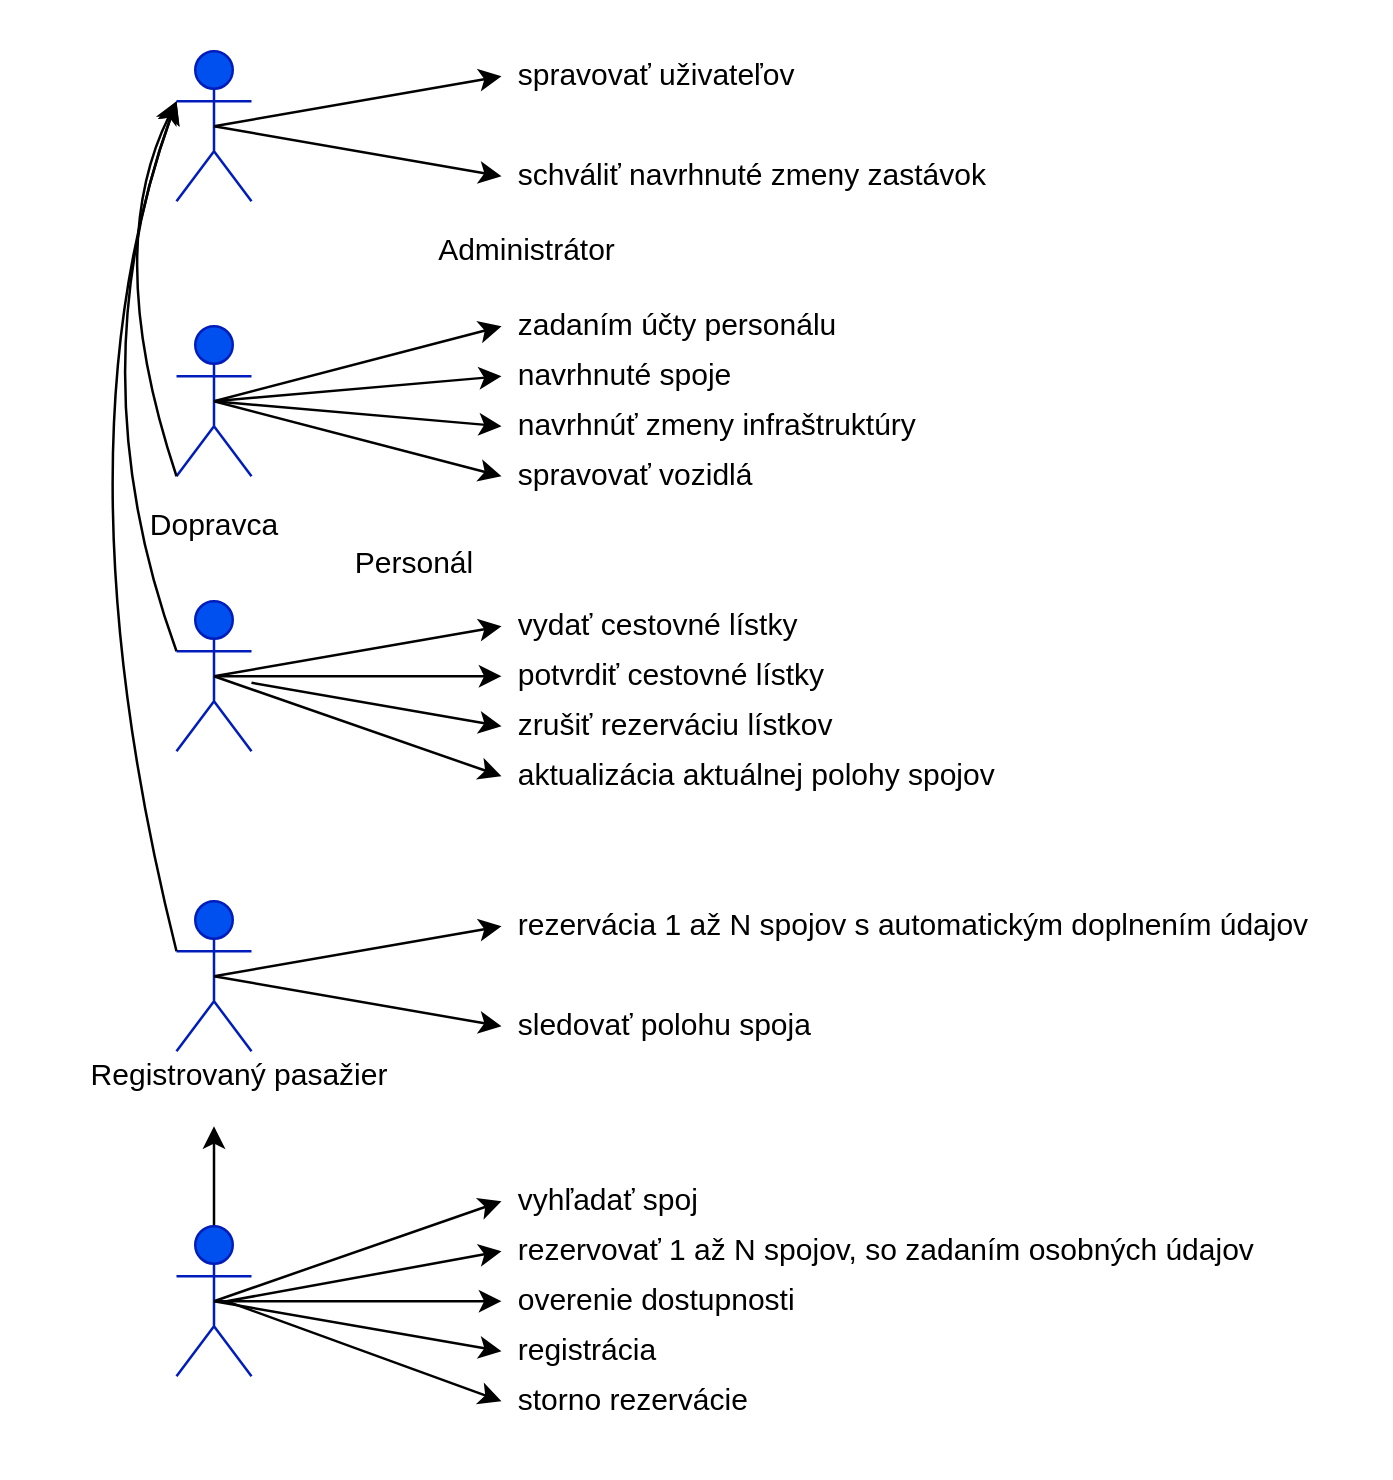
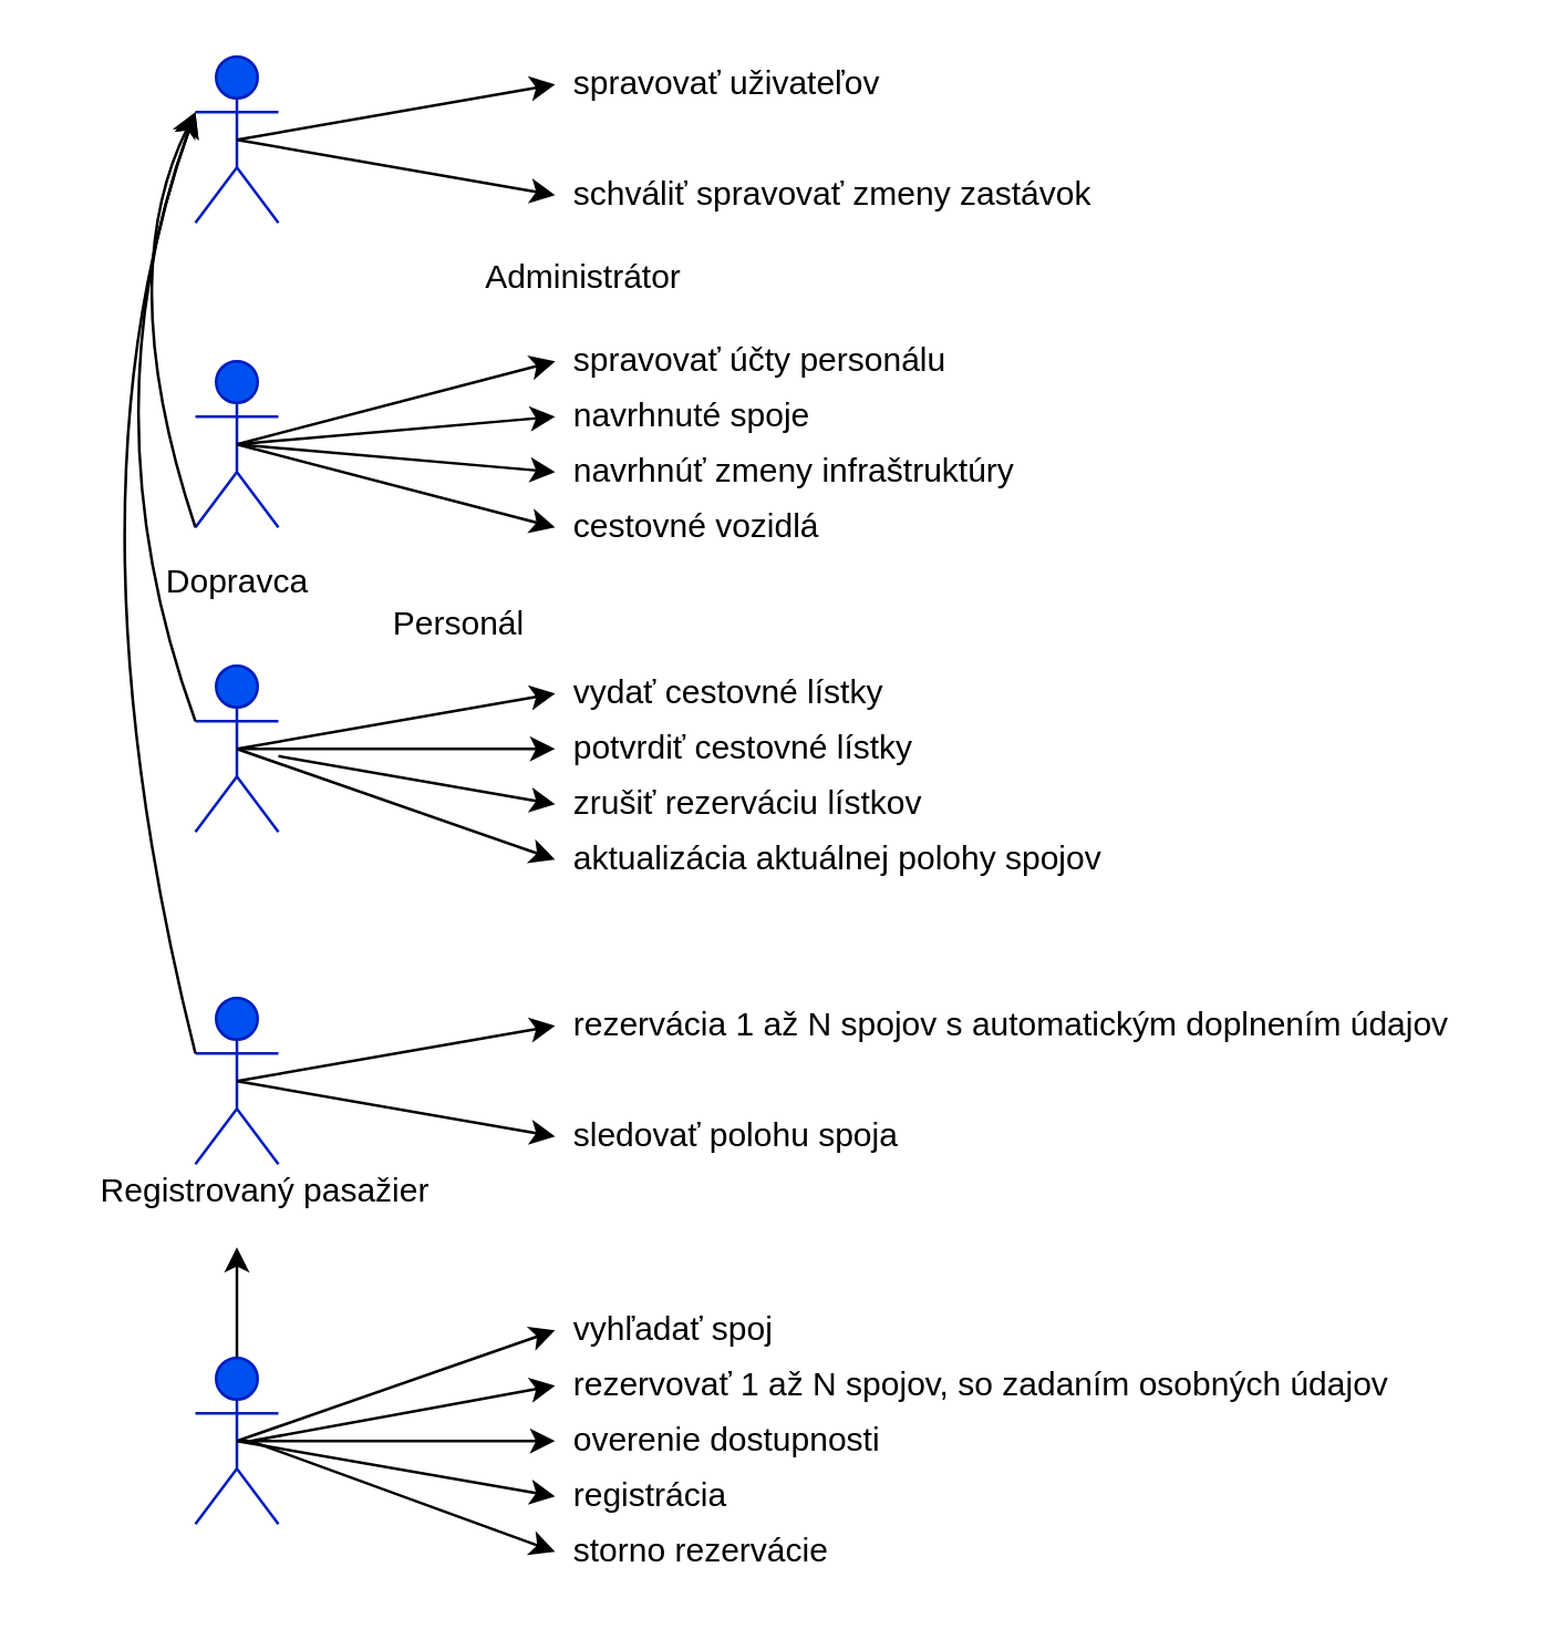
  <mxCell id="0" />
  <mxCell id="1" parent="0" />
  <mxCell id="2" value="&amp;nbsp; &amp;nbsp; &amp;nbsp;administrator" style="shape=umlActor;verticalLabelPosition=bottom;verticalAlign=top;html=1;outlineConnect=0;fillColor=#0050ef;strokeColor=#001DBC;fontColor=#ffffff;" parent="1" vertex="1"><mxGeometry x="70" y="20" width="30" height="60" as="geometry" /></mxCell>
  <mxCell id="3" value="&amp;nbsp; &amp;nbsp; dopravca" style="shape=umlActor;verticalLabelPosition=bottom;verticalAlign=top;html=1;outlineConnect=0;fillColor=#0050ef;strokeColor=#001DBC;fontColor=#ffffff;" parent="1" vertex="1"><mxGeometry x="70" y="130" width="30" height="60" as="geometry" /></mxCell>
  <mxCell id="4" value="&amp;nbsp; &amp;nbsp; personal" style="shape=umlActor;verticalLabelPosition=bottom;verticalAlign=top;html=1;outlineConnect=0;fillColor=#0050ef;strokeColor=#001DBC;fontColor=#ffffff;" parent="1" vertex="1"><mxGeometry x="70" y="240" width="30" height="60" as="geometry" /></mxCell>
  <mxCell id="5" value="&amp;nbsp; &amp;nbsp; aktuálnej" style="shape=umlActor;verticalLabelPosition=bottom;verticalAlign=top;html=1;outlineConnect=0;fillColor=#0050ef;strokeColor=#001DBC;fontColor=#ffffff;" parent="1" vertex="1"><mxGeometry x="70" y="360" width="30" height="60" as="geometry" /></mxCell>
  <mxCell id="6" style="edgeStyle=orthogonalEdgeStyle;rounded=0;orthogonalLoop=1;jettySize=auto;html=1;" parent="1" source="7" edge="1"><mxGeometry relative="1" as="geometry"><mxPoint x="85" y="450" as="targetPoint" /></mxGeometry></mxCell>
  <mxCell id="7" value="neregistrovaný užívateľ" style="shape=umlActor;verticalLabelPosition=bottom;verticalAlign=top;html=1;outlineConnect=0;fillColor=#0050ef;strokeColor=#001DBC;fontColor=#ffffff;" parent="1" vertex="1"><mxGeometry x="70" y="490" width="30" height="60" as="geometry" /></mxCell>
  <mxCell id="8" value="" style="endArrow=classic;html=1;exitX=0.5;exitY=0.5;exitDx=0;exitDy=0;exitPerimeter=0;" parent="1" source="7" edge="1"><mxGeometry width="50" height="50" relative="1" as="geometry"><mxPoint x="150" y="530" as="sourcePoint" /><mxPoint x="200" y="480" as="targetPoint" /></mxGeometry></mxCell>
  <mxCell id="9" value="&lt;div&gt;&lt;span&gt;vyhľadať spoj&lt;/span&gt;&lt;span style=&quot;white-space: pre&quot;&gt;&#09;&lt;/span&gt;&lt;/div&gt;" style="text;html=1;align=left;verticalAlign=middle;resizable=0;points=[];autosize=1;strokeColor=none;" parent="1" vertex="1"><mxGeometry x="205" y="470" width="100" height="20" as="geometry" /></mxCell>
  <mxCell id="10" value="" style="endArrow=classic;html=1;" parent="1" edge="1"><mxGeometry width="50" height="50" relative="1" as="geometry"><mxPoint x="90" y="520" as="sourcePoint" /><mxPoint x="200" y="500" as="targetPoint" /></mxGeometry></mxCell>
  <mxCell id="11" value="rezervovať 1 až N spojov, so zadaním osobných údajov" style="text;html=1;align=left;verticalAlign=middle;resizable=0;points=[];autosize=1;strokeColor=none;" parent="1" vertex="1"><mxGeometry x="205" y="490" width="310" height="20" as="geometry" /></mxCell>
  <mxCell id="12" value="" style="endArrow=classic;html=1;exitX=0.5;exitY=0.5;exitDx=0;exitDy=0;exitPerimeter=0;" parent="1" source="7" edge="1"><mxGeometry width="50" height="50" relative="1" as="geometry"><mxPoint x="190" y="590" as="sourcePoint" /><mxPoint x="200" y="520" as="targetPoint" /></mxGeometry></mxCell>
  <mxCell id="13" value="overenie dostupnosti" style="text;html=1;align=left;verticalAlign=middle;resizable=0;points=[];autosize=1;strokeColor=none;" parent="1" vertex="1"><mxGeometry x="205" y="510" width="130" height="20" as="geometry" /></mxCell>
  <mxCell id="14" value="" style="endArrow=classic;html=1;exitX=0.5;exitY=0.5;exitDx=0;exitDy=0;exitPerimeter=0;" parent="1" source="7" edge="1"><mxGeometry width="50" height="50" relative="1" as="geometry"><mxPoint x="230" y="600" as="sourcePoint" /><mxPoint x="200" y="540" as="targetPoint" /></mxGeometry></mxCell>
  <mxCell id="15" value="registrácia" style="text;html=1;align=left;verticalAlign=middle;resizable=0;points=[];autosize=1;strokeColor=none;" parent="1" vertex="1"><mxGeometry x="205" y="530" width="70" height="20" as="geometry" /></mxCell>
  <mxCell id="16" value="" style="endArrow=classic;html=1;exitX=0.5;exitY=0.5;exitDx=0;exitDy=0;exitPerimeter=0;" parent="1" source="5" edge="1"><mxGeometry width="50" height="50" relative="1" as="geometry"><mxPoint x="160" y="420" as="sourcePoint" /><mxPoint x="200" y="370" as="targetPoint" /></mxGeometry></mxCell>
  <mxCell id="17" value="rezervácia 1 až N spojov s automatickým doplnením údajov" style="text;html=1;align=left;verticalAlign=middle;resizable=0;points=[];autosize=1;strokeColor=none;" parent="1" vertex="1"><mxGeometry x="205" y="360" width="330" height="20" as="geometry" /></mxCell>
  <mxCell id="18" value="" style="endArrow=classic;html=1;exitX=0.5;exitY=0.5;exitDx=0;exitDy=0;exitPerimeter=0;" parent="1" source="5" edge="1"><mxGeometry width="50" height="50" relative="1" as="geometry"><mxPoint x="130" y="440" as="sourcePoint" /><mxPoint x="200" y="410" as="targetPoint" /></mxGeometry></mxCell>
  <mxCell id="19" value="sledovať polohu spoja" style="text;html=1;align=left;verticalAlign=middle;resizable=0;points=[];autosize=1;strokeColor=none;" parent="1" vertex="1"><mxGeometry x="205" y="400" width="130" height="20" as="geometry" /></mxCell>
  <mxCell id="20" value="" style="endArrow=classic;html=1;exitX=0.5;exitY=0.5;exitDx=0;exitDy=0;exitPerimeter=0;" parent="1" source="4" edge="1"><mxGeometry width="50" height="50" relative="1" as="geometry"><mxPoint x="140" y="300" as="sourcePoint" /><mxPoint x="200" y="250" as="targetPoint" /></mxGeometry></mxCell>
  <mxCell id="21" value="vydať cestovné lístky" style="text;html=1;align=left;verticalAlign=middle;resizable=0;points=[];autosize=1;strokeColor=none;" parent="1" vertex="1"><mxGeometry x="205" y="240" width="130" height="20" as="geometry" /></mxCell>
  <mxCell id="22" value="" style="endArrow=classic;html=1;exitX=0.5;exitY=0.5;exitDx=0;exitDy=0;exitPerimeter=0;" parent="1" source="4" edge="1"><mxGeometry width="50" height="50" relative="1" as="geometry"><mxPoint x="130" y="320" as="sourcePoint" /><mxPoint x="200" y="270" as="targetPoint" /></mxGeometry></mxCell>
  <mxCell id="23" value="potvrdiť cestovné lístky" style="text;html=1;align=left;verticalAlign=middle;resizable=0;points=[];autosize=1;strokeColor=none;" parent="1" vertex="1"><mxGeometry x="205" y="260" width="140" height="20" as="geometry" /></mxCell>
  <mxCell id="24" value="" style="endArrow=classic;html=1;" parent="1" source="4" edge="1"><mxGeometry width="50" height="50" relative="1" as="geometry"><mxPoint x="140" y="330" as="sourcePoint" /><mxPoint x="200" y="290" as="targetPoint" /></mxGeometry></mxCell>
  <mxCell id="25" value="zrušiť rezerváciu lístkov" style="text;html=1;align=left;verticalAlign=middle;resizable=0;points=[];autosize=1;strokeColor=none;" parent="1" vertex="1"><mxGeometry x="205" y="280" width="140" height="20" as="geometry" /></mxCell>
  <mxCell id="26" value="navrhnuté spoje" style="text;html=1;align=left;verticalAlign=middle;resizable=0;points=[];autosize=1;strokeColor=none;" parent="1" vertex="1"><mxGeometry x="205" y="140" width="100" height="20" as="geometry" /></mxCell>
  <mxCell id="27" value="" style="endArrow=classic;html=1;exitX=0.5;exitY=0.5;exitDx=0;exitDy=0;exitPerimeter=0;" parent="1" source="3" edge="1"><mxGeometry width="50" height="50" relative="1" as="geometry"><mxPoint x="100" y="210" as="sourcePoint" /><mxPoint x="200" y="130" as="targetPoint" /></mxGeometry></mxCell>
- <mxCell id="28" value="zadaním účty personálu" style="text;html=1;align=left;verticalAlign=middle;resizable=0;points=[];autosize=1;strokeColor=none;" parent="1" vertex="1"><mxGeometry x="205" y="120" width="150" height="20" as="geometry" /></mxCell>
+ <mxCell id="28" value="spravovať účty personálu" style="text;html=1;align=left;verticalAlign=middle;resizable=0;points=[];autosize=1;strokeColor=none;" parent="1" vertex="1"><mxGeometry x="205" y="120" width="150" height="20" as="geometry" /></mxCell>
  <mxCell id="29" value="" style="endArrow=classic;html=1;exitX=0.5;exitY=0.5;exitDx=0;exitDy=0;exitPerimeter=0;" parent="1" source="3" edge="1"><mxGeometry width="50" height="50" relative="1" as="geometry"><mxPoint x="120" y="210" as="sourcePoint" /><mxPoint x="200" y="150" as="targetPoint" /></mxGeometry></mxCell>
  <mxCell id="30" value="" style="endArrow=classic;html=1;exitX=0.5;exitY=0.5;exitDx=0;exitDy=0;exitPerimeter=0;" parent="1" source="3" edge="1"><mxGeometry width="50" height="50" relative="1" as="geometry"><mxPoint x="140" y="210" as="sourcePoint" /><mxPoint x="200" y="170" as="targetPoint" /></mxGeometry></mxCell>
  <mxCell id="31" value="" style="endArrow=classic;html=1;exitX=0.5;exitY=0.5;exitDx=0;exitDy=0;exitPerimeter=0;" parent="1" source="4" edge="1"><mxGeometry width="50" height="50" relative="1" as="geometry"><mxPoint x="130" y="350" as="sourcePoint" /><mxPoint x="200" y="310" as="targetPoint" /></mxGeometry></mxCell>
  <mxCell id="32" value="aktualizácia aktuálnej polohy spojov" style="text;html=1;align=left;verticalAlign=middle;resizable=0;points=[];autosize=1;strokeColor=none;" parent="1" vertex="1"><mxGeometry x="205" y="300" width="210" height="20" as="geometry" /></mxCell>
  <mxCell id="33" value="navrhnúť zmeny infraštruktúry" style="text;html=1;align=left;verticalAlign=middle;resizable=0;points=[];autosize=1;strokeColor=none;" parent="1" vertex="1"><mxGeometry x="205" y="160" width="170" height="20" as="geometry" /></mxCell>
  <mxCell id="34" value="" style="endArrow=classic;html=1;exitX=0.5;exitY=0.5;exitDx=0;exitDy=0;exitPerimeter=0;" parent="1" source="3" edge="1"><mxGeometry width="50" height="50" relative="1" as="geometry"><mxPoint x="140" y="230" as="sourcePoint" /><mxPoint x="200" y="190" as="targetPoint" /></mxGeometry></mxCell>
- <mxCell id="35" value="spravovať vozidlá" style="text;html=1;align=left;verticalAlign=middle;resizable=0;points=[];autosize=1;strokeColor=none;" parent="1" vertex="1"><mxGeometry x="205" y="180" width="110" height="20" as="geometry" /></mxCell>
+ <mxCell id="35" value="cestovné vozidlá" style="text;html=1;align=left;verticalAlign=middle;resizable=0;points=[];autosize=1;strokeColor=none;" parent="1" vertex="1"><mxGeometry x="205" y="180" width="110" height="20" as="geometry" /></mxCell>
  <mxCell id="36" value="" style="curved=1;endArrow=classic;html=1;" parent="1" edge="1"><mxGeometry width="50" height="50" relative="1" as="geometry"><mxPoint x="70" y="260" as="sourcePoint" /><mxPoint x="70" y="40" as="targetPoint" /><Array as="points"><mxPoint x="30" y="150" /></Array></mxGeometry></mxCell>
  <mxCell id="37" value="" style="curved=1;endArrow=classic;html=1;" parent="1" edge="1"><mxGeometry width="50" height="50" relative="1" as="geometry"><mxPoint x="70" y="380" as="sourcePoint" /><mxPoint x="70" y="40" as="targetPoint" /><Array as="points"><mxPoint x="20" y="180" /></Array></mxGeometry></mxCell>
  <mxCell id="38" value="" style="curved=1;endArrow=classic;html=1;entryX=0;entryY=0.333;entryDx=0;entryDy=0;entryPerimeter=0;exitX=0;exitY=1;exitDx=0;exitDy=0;exitPerimeter=0;" parent="1" source="3" target="2" edge="1"><mxGeometry width="50" height="50" relative="1" as="geometry"><mxPoint x="10" y="120" as="sourcePoint" /><mxPoint x="60" y="70" as="targetPoint" /><Array as="points"><mxPoint x="40" y="100" /></Array></mxGeometry></mxCell>
  <mxCell id="39" value="" style="endArrow=classic;html=1;exitX=0.5;exitY=0.5;exitDx=0;exitDy=0;exitPerimeter=0;" parent="1" source="2" edge="1"><mxGeometry width="50" height="50" relative="1" as="geometry"><mxPoint x="130" y="60" as="sourcePoint" /><mxPoint x="200" y="30" as="targetPoint" /></mxGeometry></mxCell>
  <mxCell id="40" value="spravovať uživateľov" style="text;html=1;align=left;verticalAlign=middle;resizable=0;points=[];autosize=1;strokeColor=none;" parent="1" vertex="1"><mxGeometry x="205" y="20" width="130" height="20" as="geometry" /></mxCell>
  <mxCell id="41" value="" style="endArrow=classic;html=1;exitX=0.5;exitY=0.5;exitDx=0;exitDy=0;exitPerimeter=0;" parent="1" source="2" edge="1"><mxGeometry width="50" height="50" relative="1" as="geometry"><mxPoint x="100" y="40" as="sourcePoint" /><mxPoint x="200" y="70" as="targetPoint" /></mxGeometry></mxCell>
- <mxCell id="42" value="schváliť navrhnuté zmeny zastávok" style="text;html=1;align=left;verticalAlign=middle;resizable=0;points=[];autosize=1;strokeColor=none;" parent="1" vertex="1"><mxGeometry x="205" y="60" width="200" height="20" as="geometry" /></mxCell>
+ <mxCell id="42" value="schváliť spravovať zmeny zastávok" style="text;html=1;align=left;verticalAlign=middle;resizable=0;points=[];autosize=1;strokeColor=none;" parent="1" vertex="1"><mxGeometry x="205" y="60" width="200" height="20" as="geometry" /></mxCell>
  <mxCell id="43" value="" style="endArrow=classic;html=1;" parent="1" edge="1"><mxGeometry width="50" height="50" relative="1" as="geometry"><mxPoint x="90" y="520" as="sourcePoint" /><mxPoint x="200" y="560" as="targetPoint" /></mxGeometry></mxCell>
  <mxCell id="44" value="storno rezervácie" style="text;html=1;align=left;verticalAlign=middle;resizable=0;points=[];autosize=1;strokeColor=none;" parent="1" vertex="1"><mxGeometry x="205" y="550" width="110" height="20" as="geometry" /></mxCell>
  <mxCell id="45" value="Administrátor" style="text;html=1;align=center;verticalAlign=middle;resizable=0;points=[];autosize=1;strokeColor=none;" vertex="1" parent="1"><mxGeometry x="165" y="90" width="90" height="20" as="geometry" /></mxCell>
  <mxCell id="46" value="Dopravca" style="text;html=1;align=center;verticalAlign=middle;resizable=0;points=[];autosize=1;strokeColor=none;" vertex="1" parent="1"><mxGeometry x="50" y="200" width="70" height="20" as="geometry" /></mxCell>
  <mxCell id="47" value="Personál" style="text;html=1;align=center;verticalAlign=middle;resizable=0;points=[];autosize=1;strokeColor=none;" vertex="1" parent="1"><mxGeometry x="135" y="215" width="60" height="20" as="geometry" /></mxCell>
  <mxCell id="48" value="Registrovaný pasažier" style="text;html=1;align=center;verticalAlign=middle;resizable=0;points=[];autosize=1;strokeColor=none;" vertex="1" parent="1"><mxGeometry x="30" y="420" width="130" height="20" as="geometry" /></mxCell>
